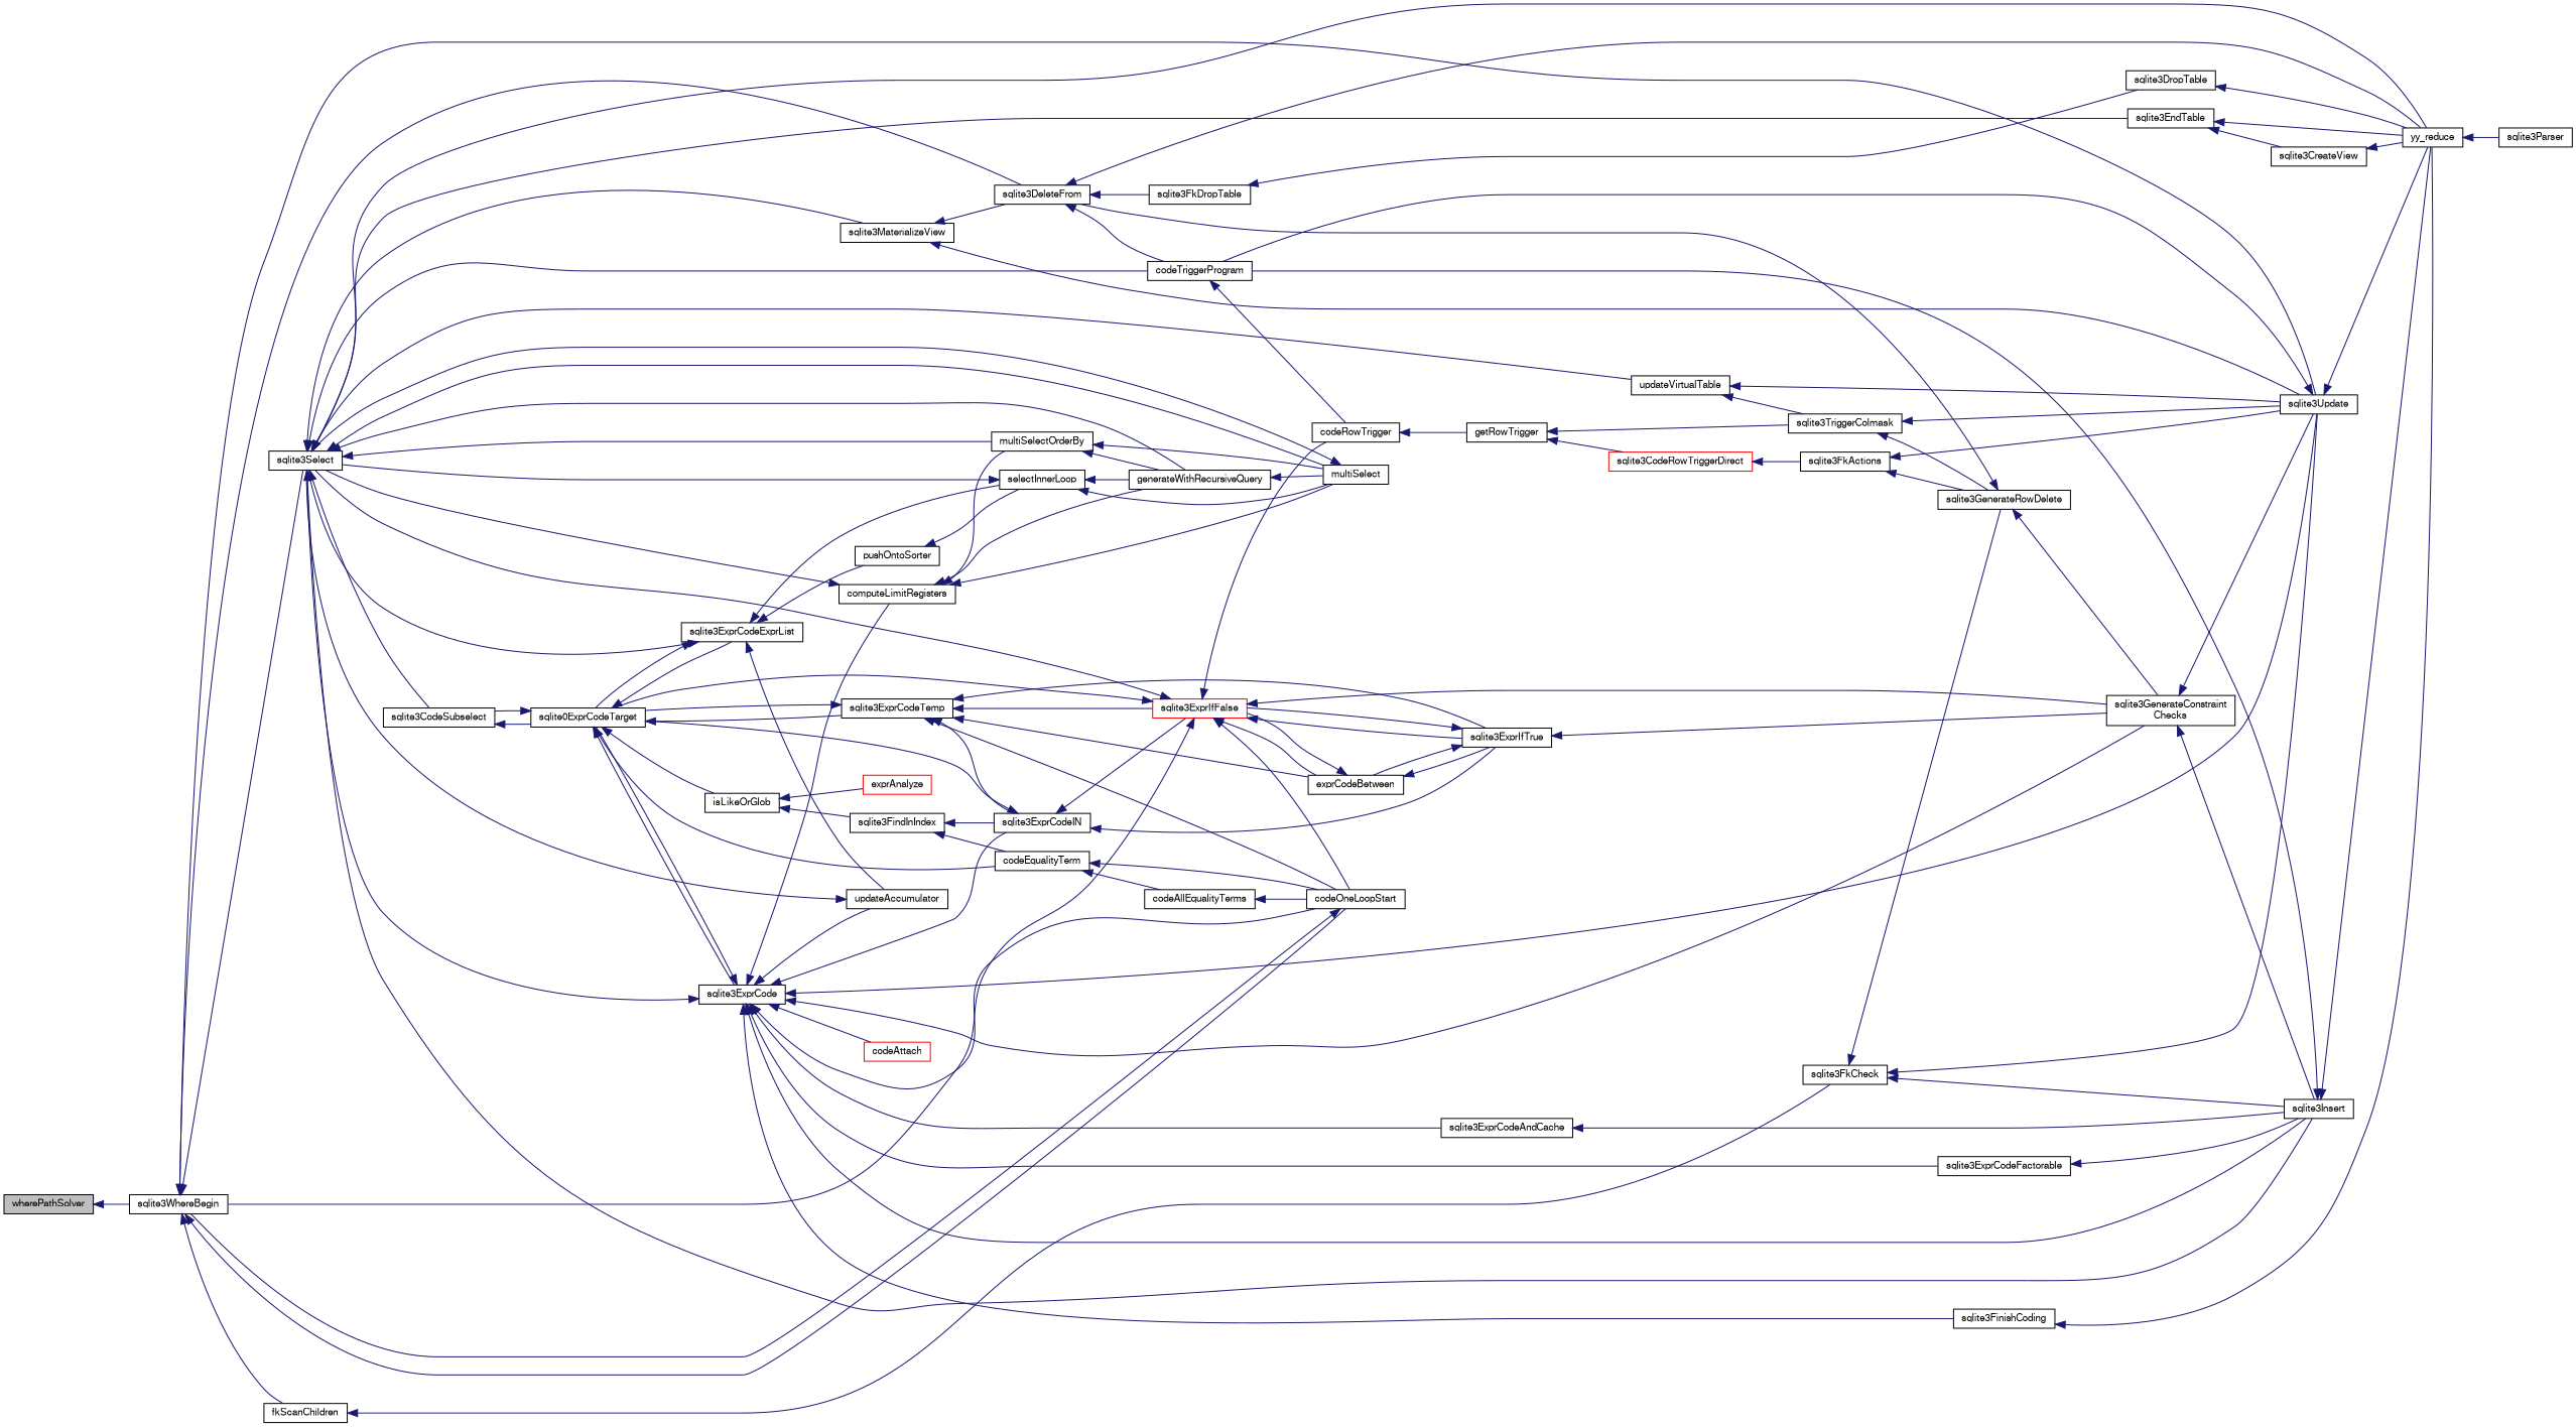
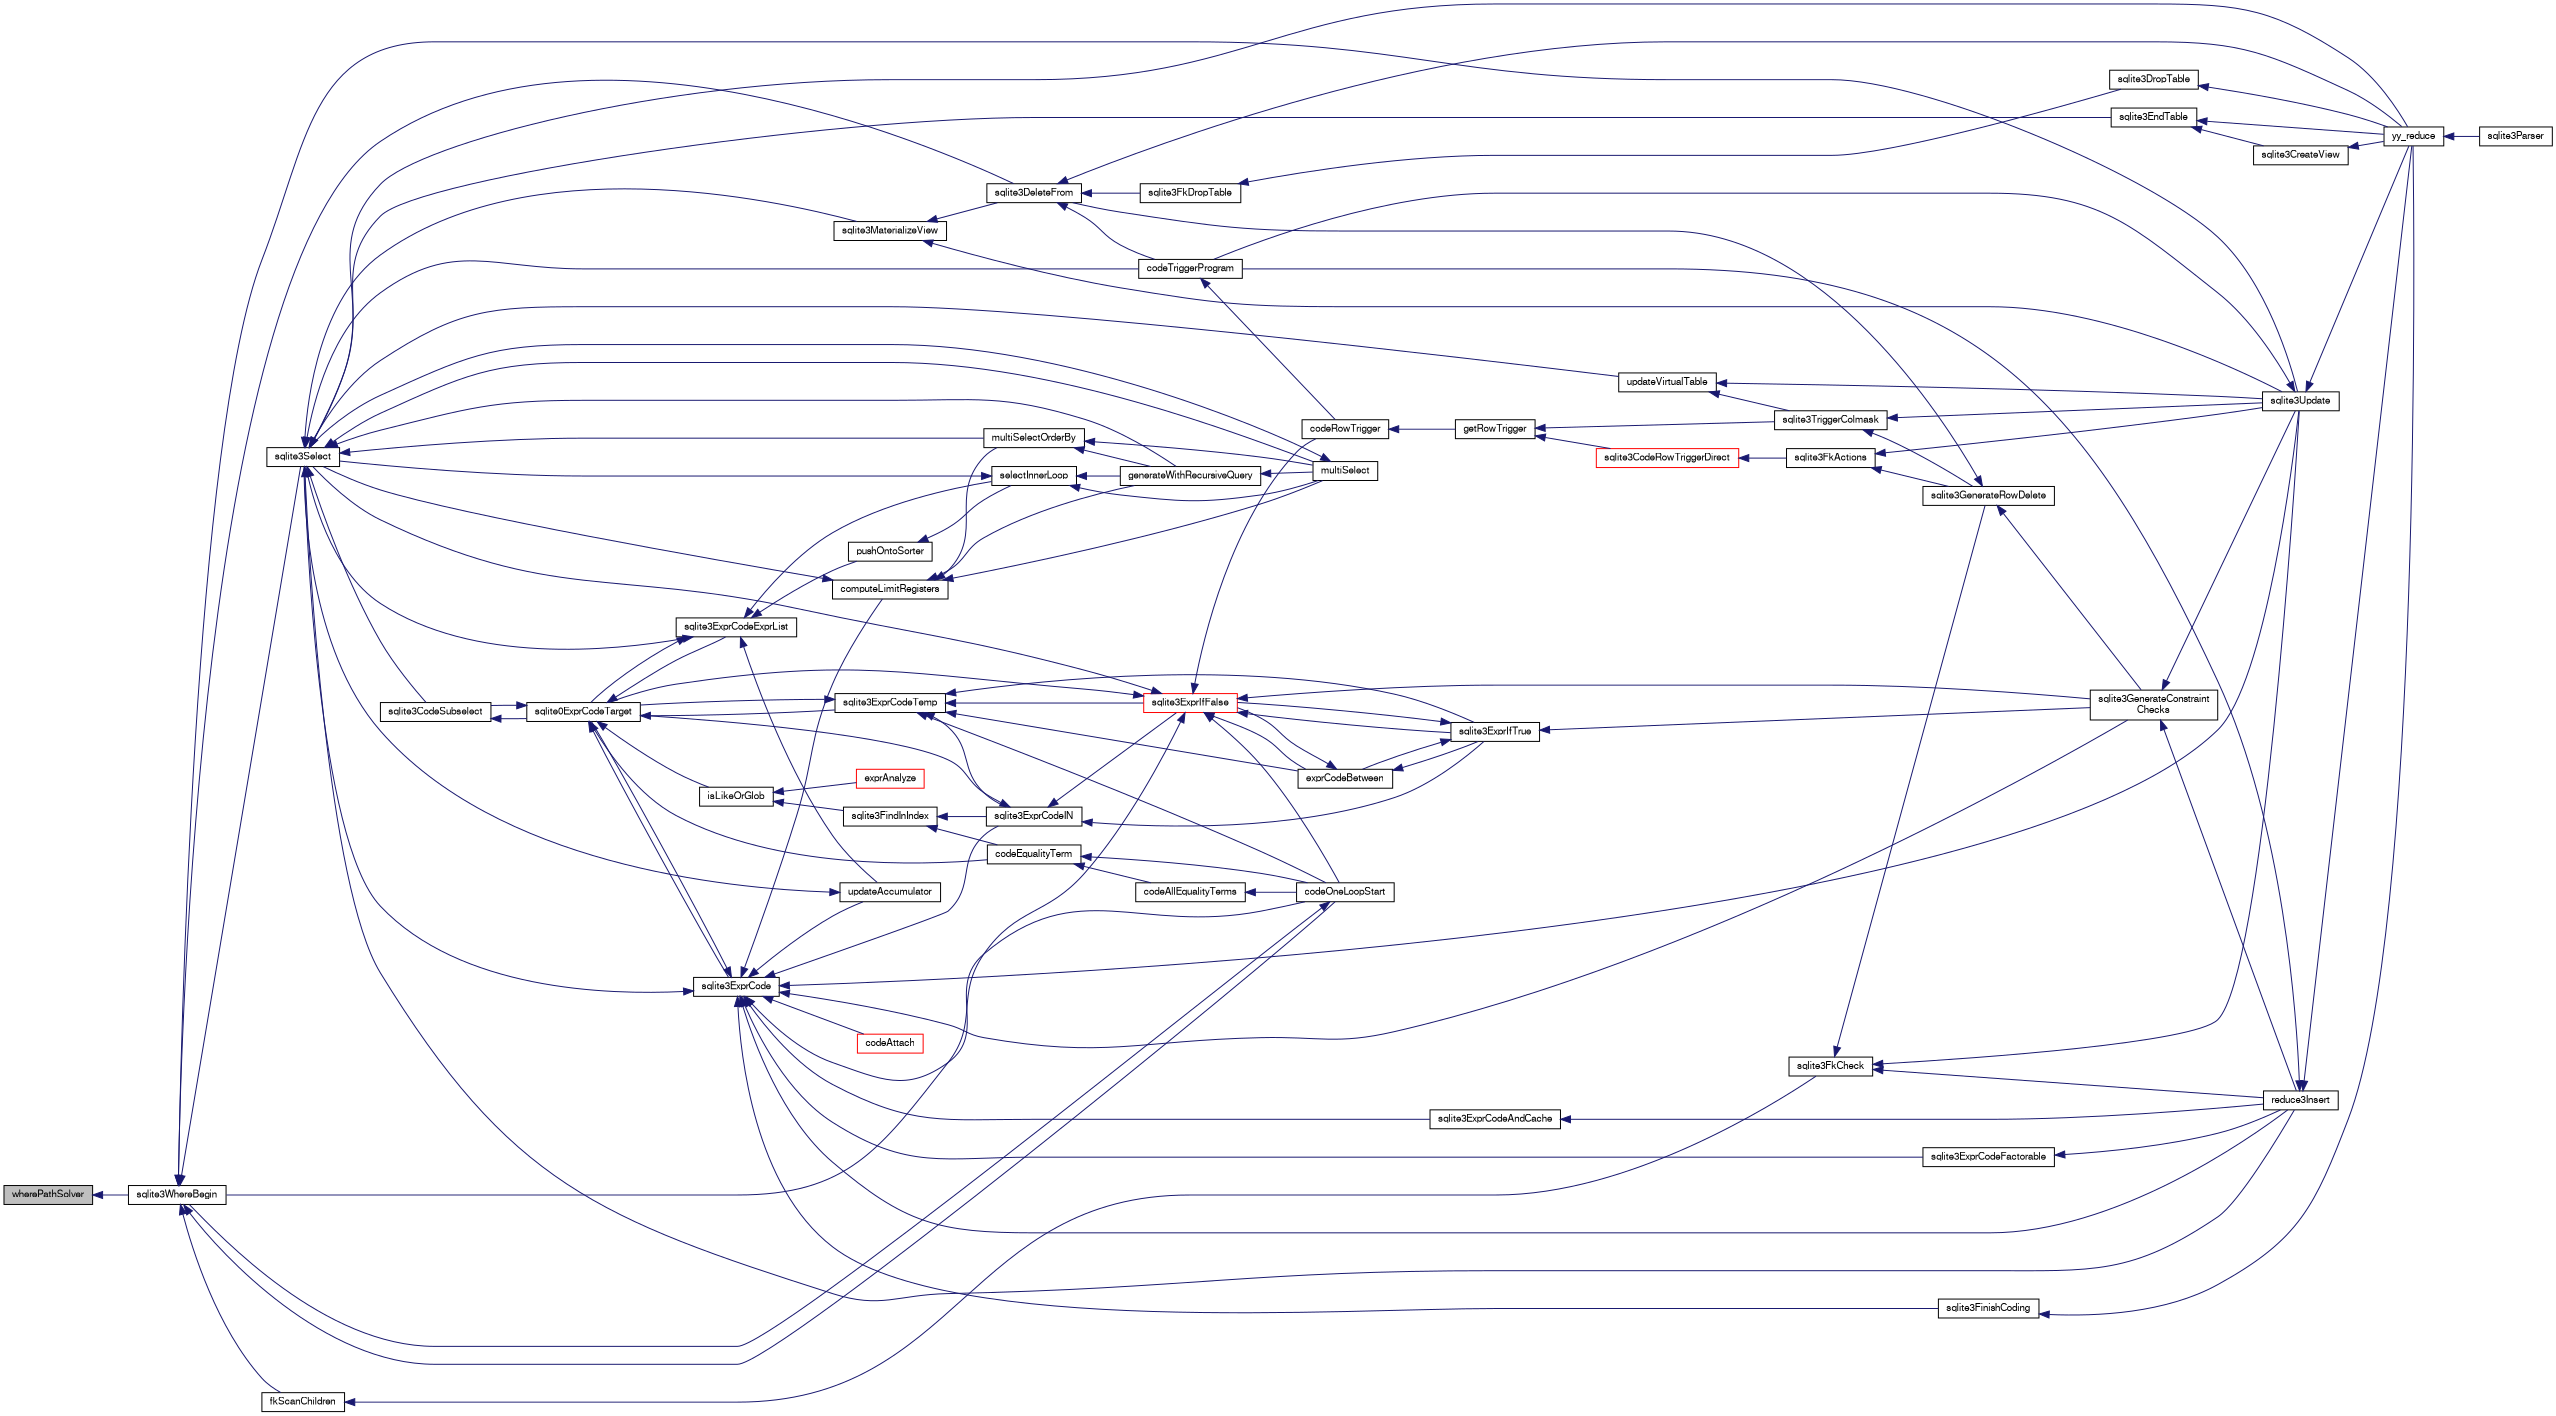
  digraph {
    rankdir=LR
    node [color=black fillcolor=white fontname=FreeSans fontsize=10 shape=record style=filled]
    edge [color=midnightblue dir=back fontname=FreeSans fontsize=10 labelfontname=FreeSans labelfontsize=10 style=solid]
    n1 [fillcolor=grey75 fontcolor=black height=0.2 label=wherePathSolver width=0.4]
    n2 [height=0.2 label=sqlite3WhereBegin width=0.4]
    n3 [height=0.2 label=sqlite3DeleteFrom width=0.4]
    n4 [height=0.2 label=sqlite3Update width=0.4]
    n5 [height=0.2 label=fkScanChildren width=0.4]
    n6 [height=0.2 label=sqlite3Select width=0.4]
    n7 [height=0.2 label=codeOneLoopStart width=0.4]
    n8 [height=0.2 label=sqlite3FkDropTable width=0.4]
    n9 [height=0.2 label=yy_reduce width=0.4]
    n10 [height=0.2 label=codeTriggerProgram width=0.4]
    n11 [height=0.2 label=sqlite3FkCheck width=0.4]
-   n12 [height=0.2 label=sqlite3Insert width=0.4]
+   n12 [height=0.2 label=reduce3Insert width=0.4]
    n13 [height=0.2 label=sqlite3CodeSubselect width=0.4]
    n14 [height=0.2 label=generateWithRecursiveQuery width=0.4]
    n15 [height=0.2 label=multiSelect width=0.4]
    n16 [height=0.2 label=multiSelectOrderBy width=0.4]
    n17 [height=0.2 label=sqlite3EndTable width=0.4]
    n18 [height=0.2 label=sqlite3MaterializeView width=0.4]
    n19 [height=0.2 label=updateVirtualTable width=0.4]
    n20 [height=0.2 label=sqlite3DropTable width=0.4]
    n21 [height=0.2 label=sqlite3Parser width=0.4]
    n22 [height=0.2 label=codeRowTrigger width=0.4]
    n23 [height=0.2 label=getRowTrigger width=0.4]
    n24 [color=red height=0.2 label=sqlite3CodeRowTriggerDirect width=0.4]
    n25 [height=0.2 label=sqlite3TriggerColmask width=0.4]
    n26 [height=0.2 label=sqlite3FkActions width=0.4]
    n27 [height=0.2 label=sqlite3GenerateRowDelete width=0.4]
    n28 [height=0.2 label="sqlite3GenerateConstraint\lChecks" width=0.4]
    n29 [height=0.2 label=sqlite0ExprCodeTarget width=0.4]
    n30 [height=0.2 label=sqlite3CreateView width=0.4]
    n31 [height=0.2 label=sqlite3FindInIndex width=0.4]
    n32 [height=0.2 label=sqlite3ExprCodeIN width=0.4]
    n33 [height=0.2 label=codeEqualityTerm width=0.4]
    n34 [height=0.2 label=sqlite3ExprCodeTemp width=0.4]
    n35 [height=0.2 label=sqlite3ExprCode width=0.4]
    n36 [height=0.2 label=sqlite3ExprCodeExprList width=0.4]
    n37 [height=0.2 label=isLikeOrGlob width=0.4]
    n38 [height=0.2 label=sqlite3ExprIfTrue width=0.4]
    n39 [color=red height=0.2 label=sqlite3ExprIfFalse width=0.4]
    n40 [height=0.2 label=codeAllEqualityTerms width=0.4]
    n41 [height=0.2 label=exprCodeBetween width=0.4]
    n42 [height=0.2 label=sqlite3ExprCodeFactorable width=0.4]
    n43 [height=0.2 label=sqlite3ExprCodeAndCache width=0.4]
    n44 [color=red height=0.2 label=codeAttach width=0.4]
    n45 [height=0.2 label=sqlite3FinishCoding width=0.4]
    n46 [height=0.2 label=computeLimitRegisters width=0.4]
    n47 [height=0.2 label=updateAccumulator width=0.4]
    n48 [height=0.2 label=pushOntoSorter width=0.4]
    n49 [height=0.2 label=selectInnerLoop width=0.4]
    n50 [color=red height=0.2 label=exprAnalyze width=0.4]
    n1 -> n2
    n2 -> n3
    n2 -> n4
    n2 -> n5
    n2 -> n6
    n2 -> n7
    n3 -> n8
    n3 -> n9
    n3 -> n10
    n4 -> n9
    n4 -> n10
    n5 -> n11
    n6 -> n9
    n6 -> n10
    n6 -> n12
    n6 -> n13
    n6 -> n14
    n6 -> n15
    n6 -> n16
    n6 -> n17
    n6 -> n18
    n6 -> n19
    n7 -> n2
    n8 -> n20
    n9 -> n21
    n10 -> n22
    n11 -> n4
    n11 -> n12
    n11 -> n27
    n12 -> n9
    n12 -> n10
    n13 -> n29
    n14 -> n15
    n15 -> n6
    n16 -> n14
    n16 -> n15
    n17 -> n9
    n17 -> n30
    n18 -> n3
    n18 -> n4
    n19 -> n4
    n19 -> n25
    n20 -> n9
    n22 -> n23
    n23 -> n24
    n23 -> n25
    n24 -> n26
    n25 -> n4
    n25 -> n27
    n26 -> n4
    n26 -> n27
    n27 -> n3
    n27 -> n28
    n28 -> n4
    n28 -> n12
    n29 -> n13
    n29 -> n33
    n29 -> n34
    n29 -> n35
    n29 -> n36
    n29 -> n37
    n30 -> n9
    n31 -> n32
    n31 -> n33
    n32 -> n29
    n32 -> n38
    n32 -> n39
    n33 -> n7
    n33 -> n40
    n34 -> n7
    n34 -> n29
    n34 -> n32
    n34 -> n38
    n34 -> n39
    n34 -> n41
    n35 -> n4
    n35 -> n6
    n35 -> n7
    n35 -> n12
    n35 -> n28
    n35 -> n29
    n35 -> n32
    n35 -> n42
    n35 -> n43
    n35 -> n44
    n35 -> n45
    n35 -> n46
    n35 -> n47
    n36 -> n6
    n36 -> n29
    n36 -> n47
    n36 -> n48
    n36 -> n49
    n37 -> n31
    n37 -> n50
    n38 -> n28
    n38 -> n39
    n38 -> n41
    n39 -> n2
    n39 -> n6
    n39 -> n7
    n39 -> n22
    n39 -> n28
    n39 -> n29
    n39 -> n38
    n39 -> n41
    n40 -> n7
    n41 -> n38
    n41 -> n39
    n42 -> n12
    n43 -> n12
    n45 -> n9
    n46 -> n6
    n46 -> n14
    n46 -> n15
    n46 -> n16
    n47 -> n6
    n48 -> n49
    n49 -> n6
    n49 -> n14
    n49 -> n15
  }
